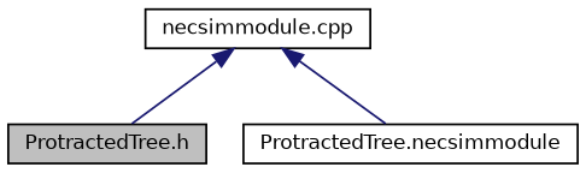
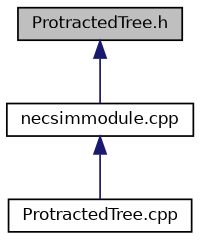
  digraph {
    node [color=black fillcolor=white fontname=Helvetica fontsize=10 shape=record style=filled]
    edge [color=midnightblue dir=back fontname=Helvetica fontsize=10 labelfontname=Helvetica labelfontsize=10 style=solid]
    n1 [fillcolor=grey75 fontcolor=black height=0.2 label="ProtractedTree.h" width=0.4]
    n2 [height=0.2 label="necsimmodule.cpp" width=0.4]
-   n3 [height=0.2 label="ProtractedTree.necsimmodule" width=0.4]
-   n2 -> n1
+   n3 [height=0.2 label="ProtractedTree.cpp" width=0.4]
+   n1 -> n2
    n2 -> n3
  }
